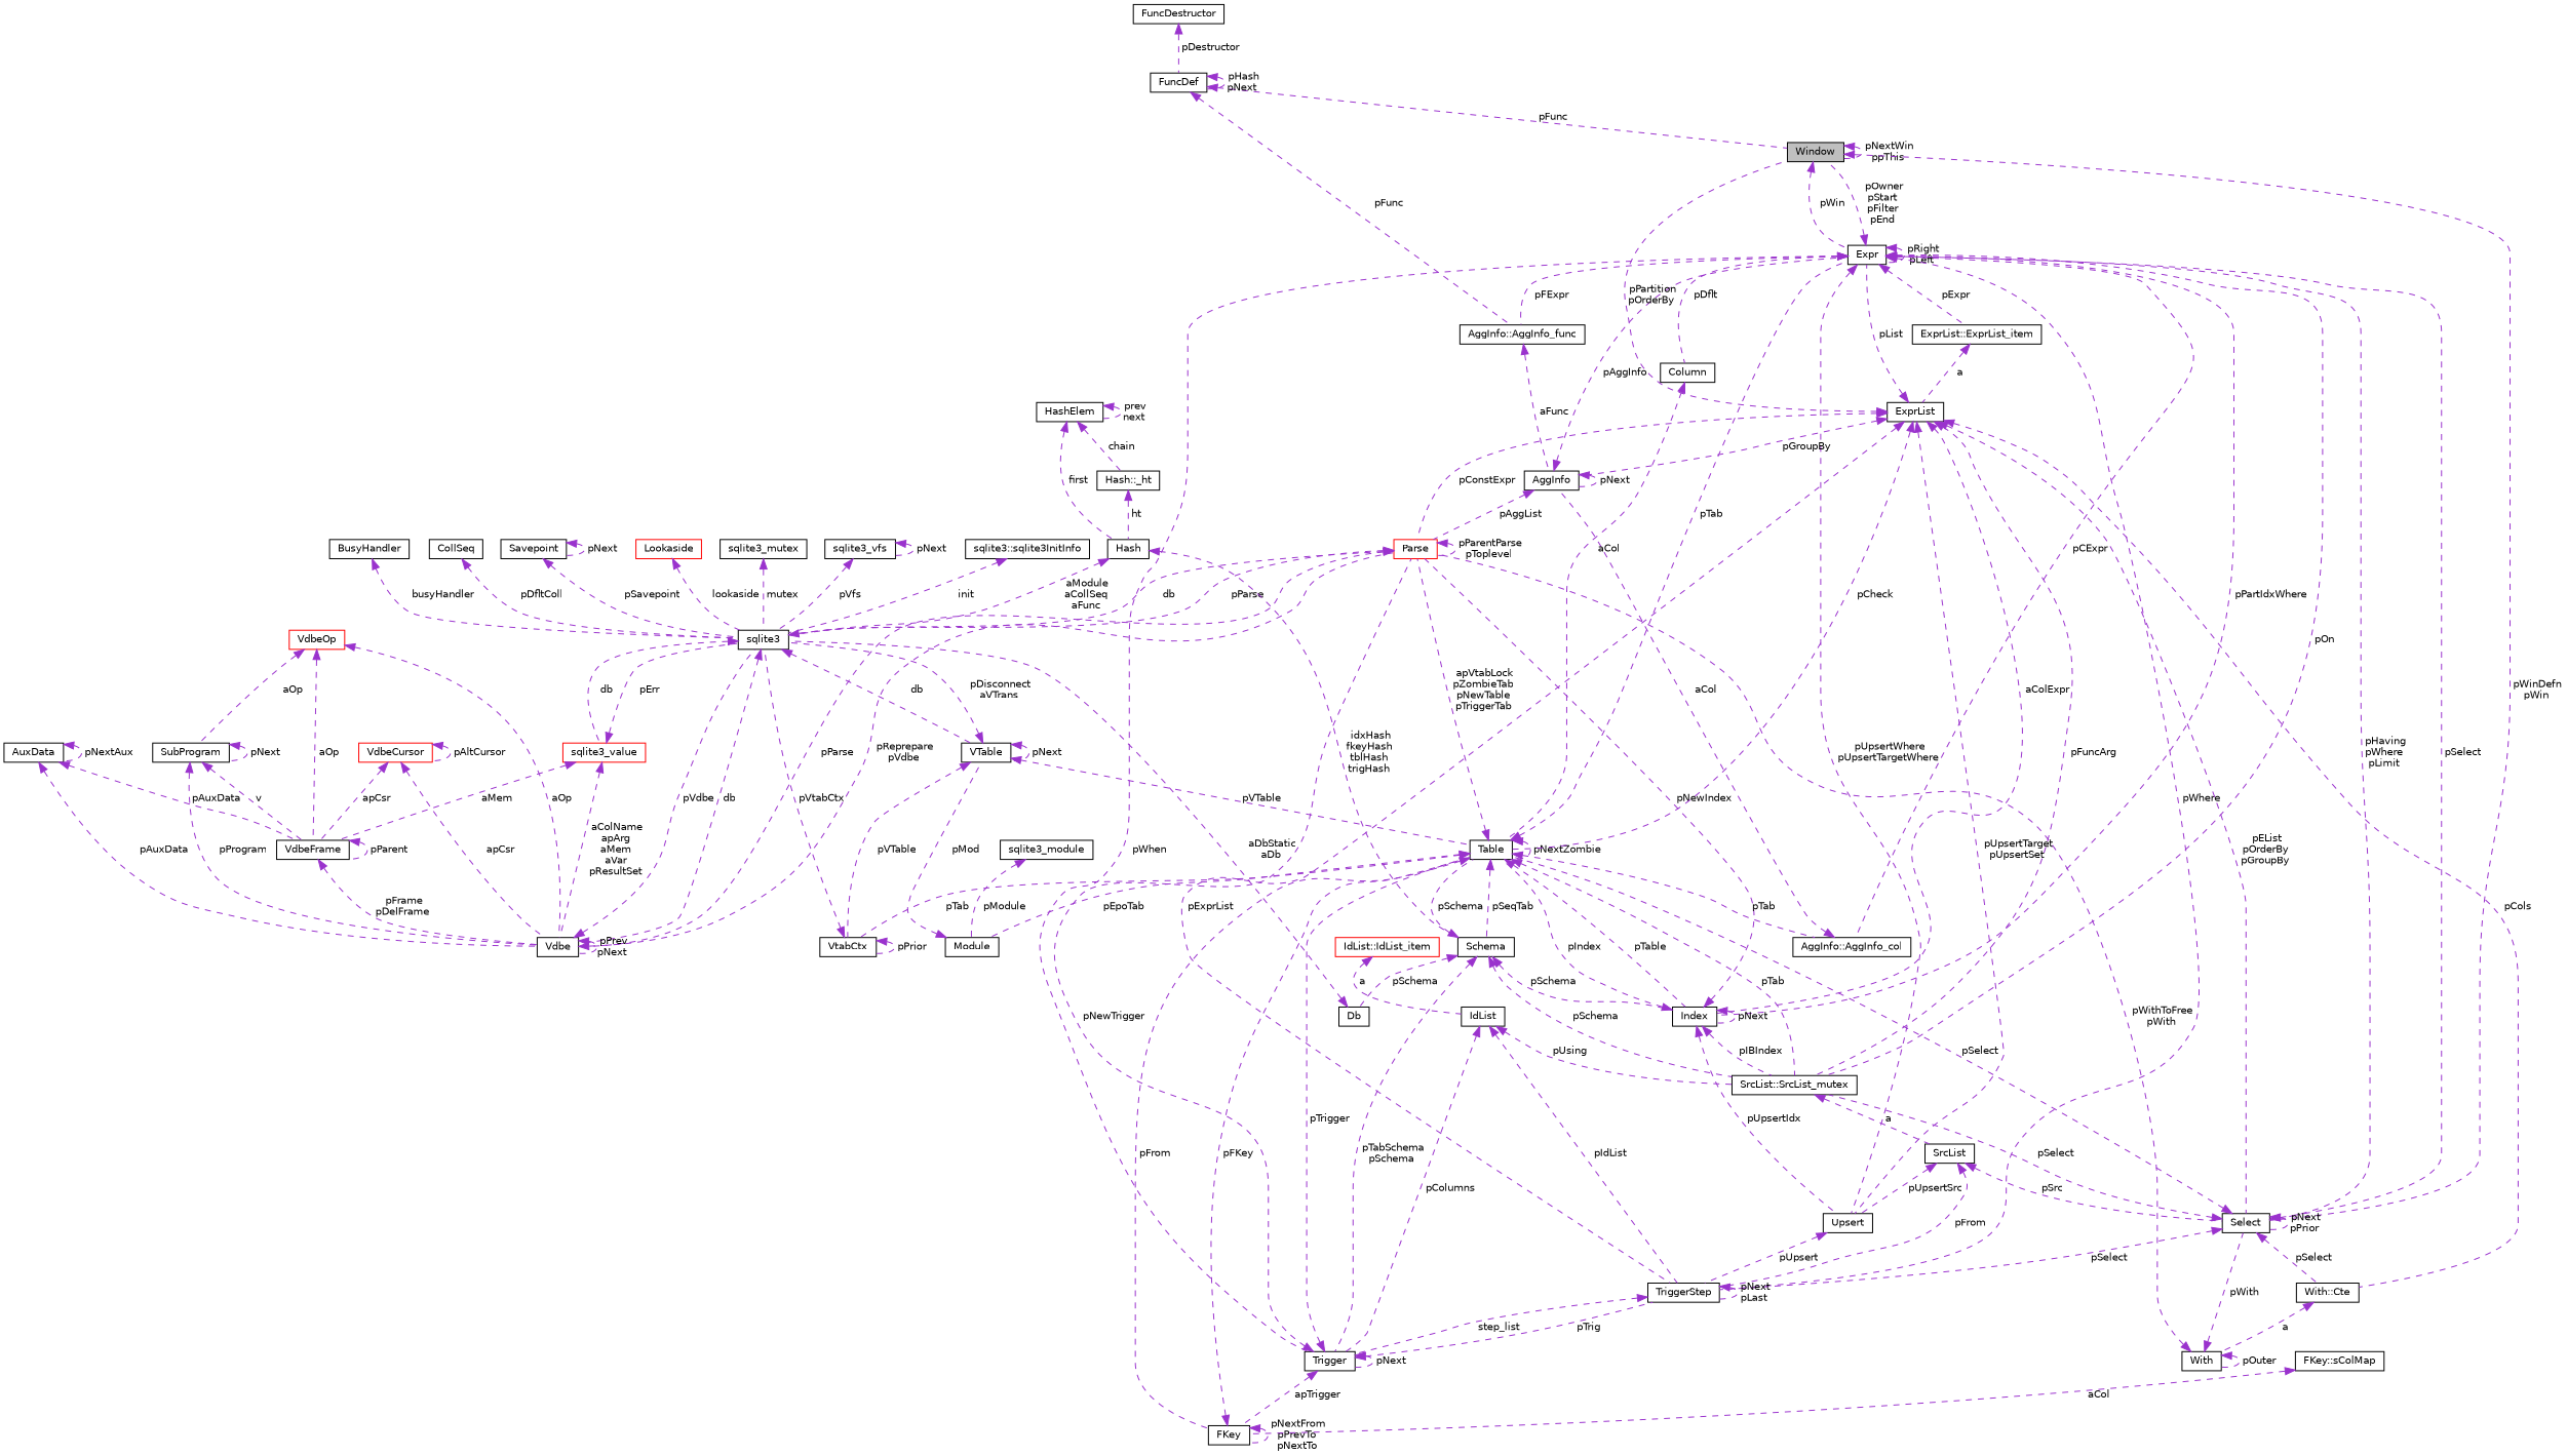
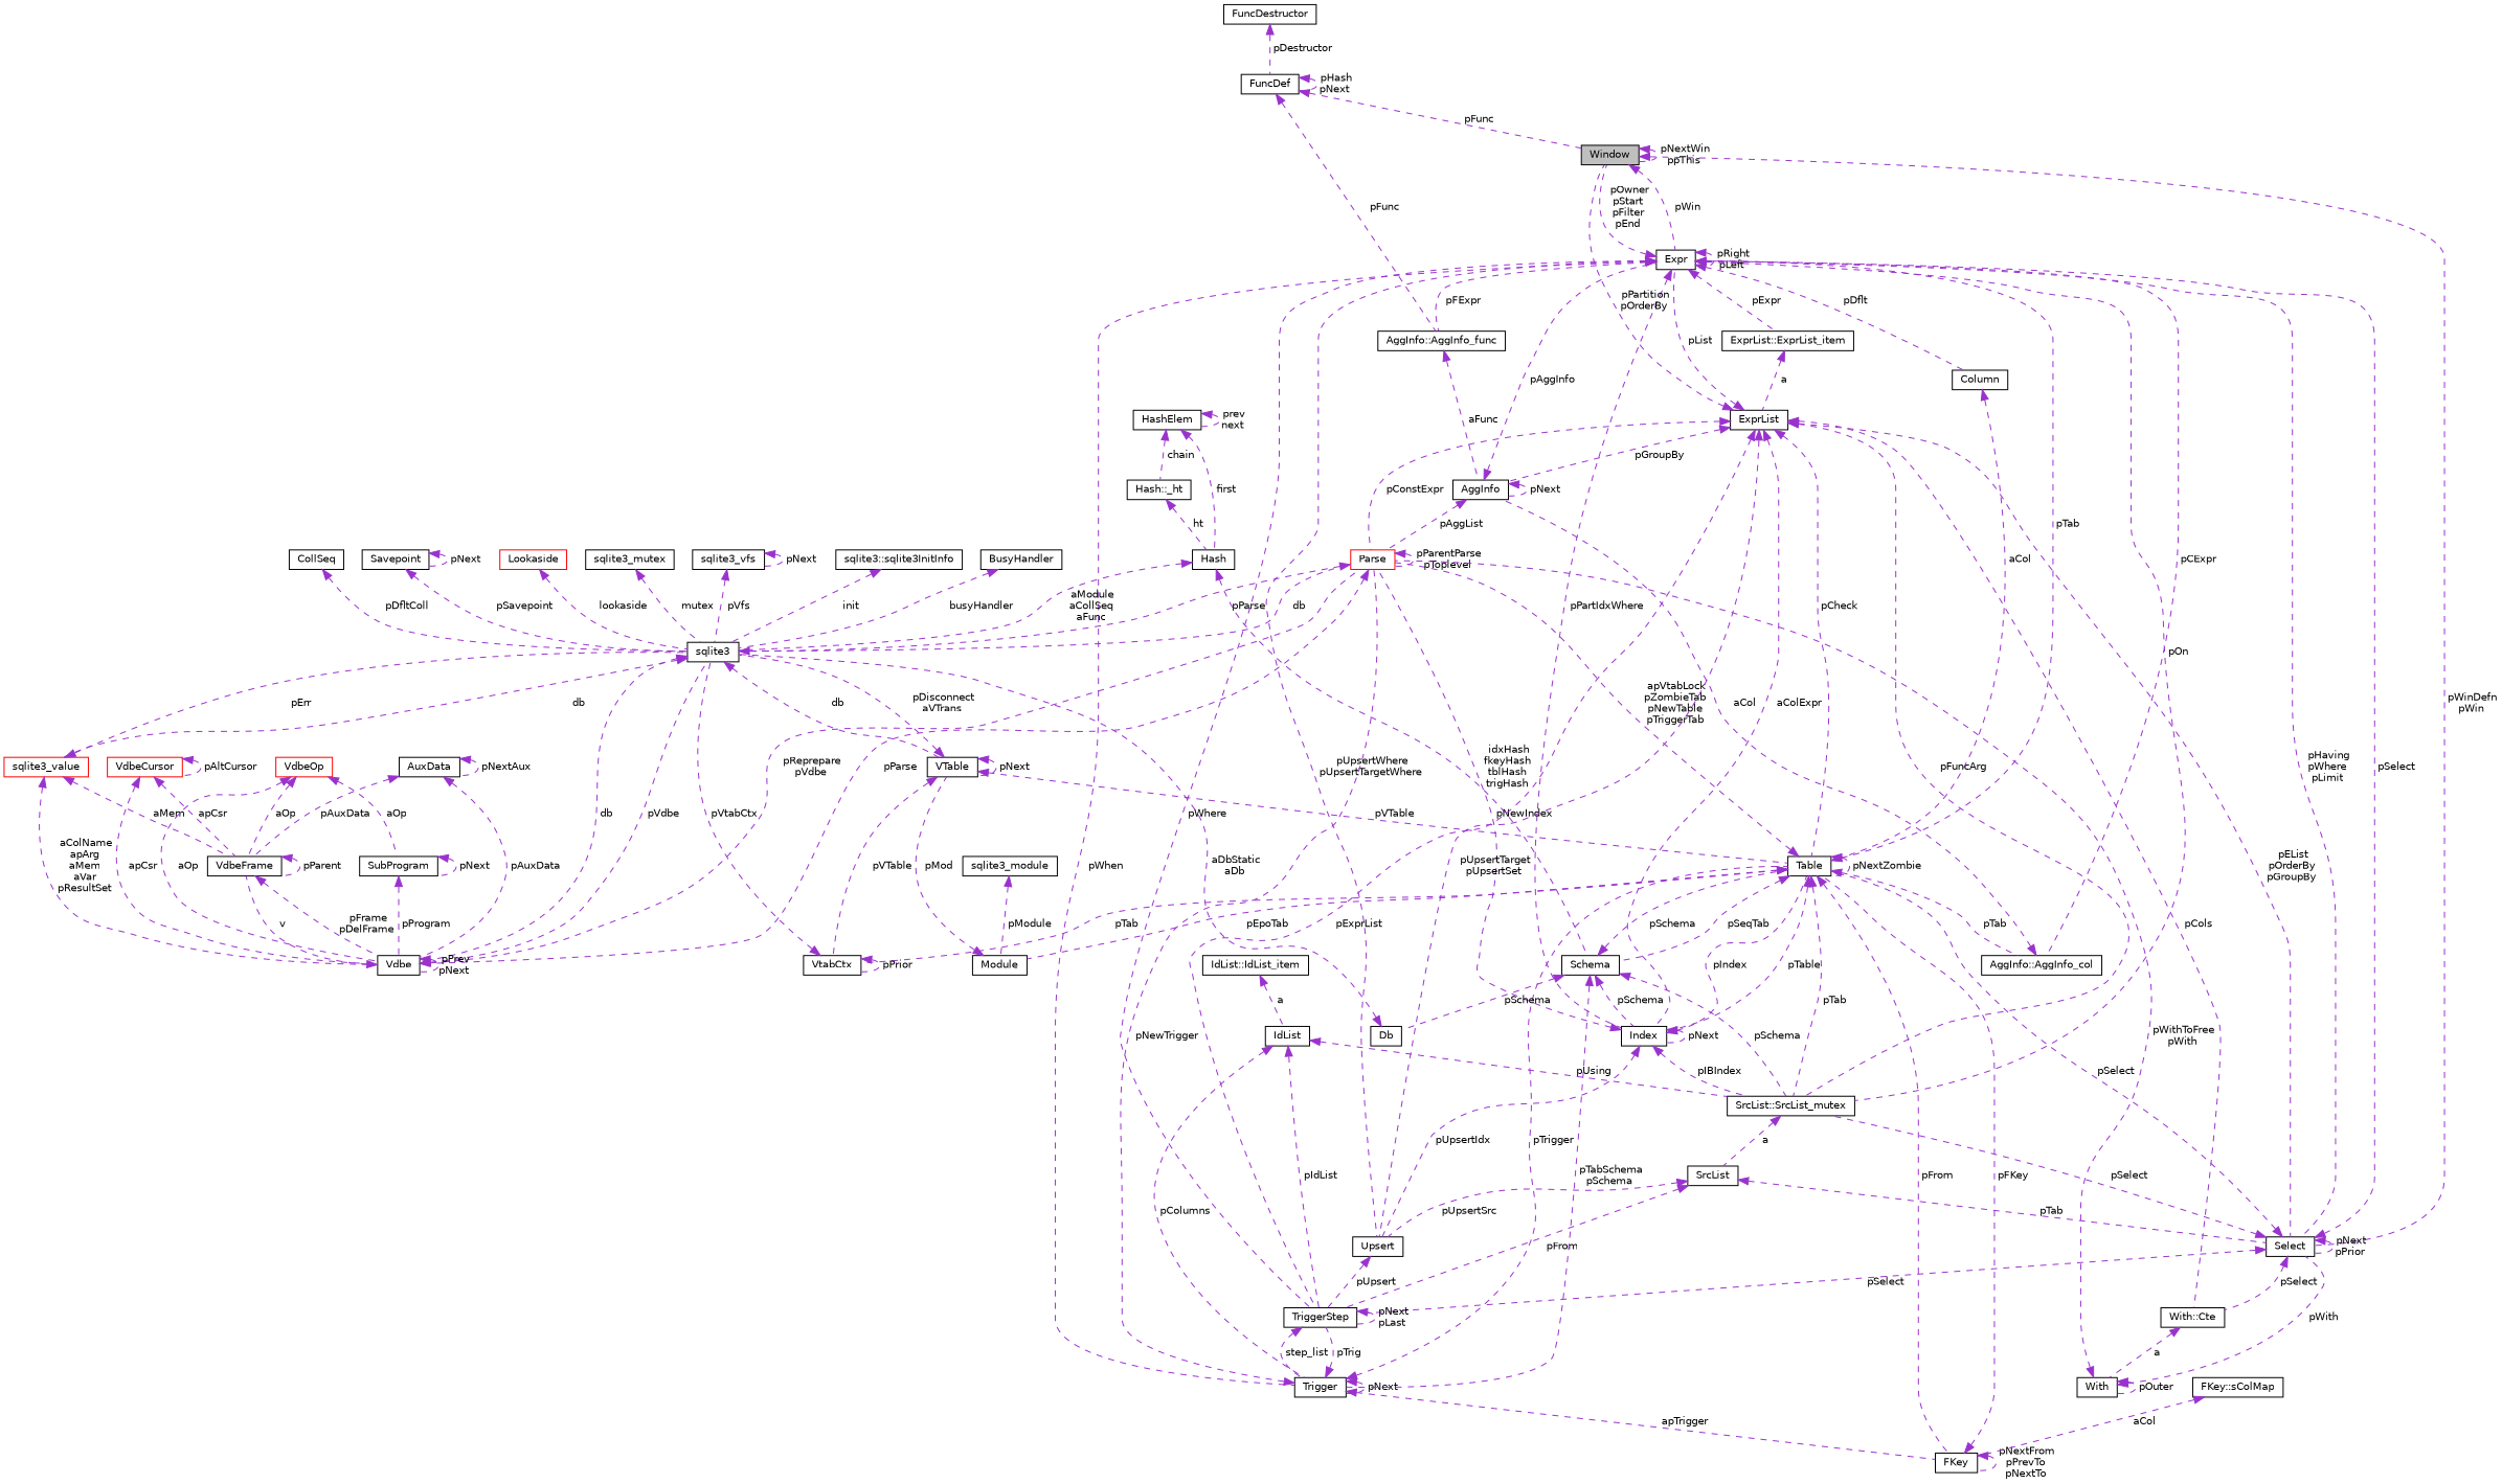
  digraph {
    node [color=black fillcolor=white fontname=Helvetica fontsize=10 shape=record style=filled]
    edge [color=darkorchid3 dir=back fontname=Helvetica fontsize=10 labelfontname=Helvetica labelfontsize=10 style=dashed]
    n1 [fillcolor=grey75 fontcolor=black height=0.2 label=Window width=0.4]
    n2 [height=0.2 label=Expr width=0.4]
    n3 [height=0.2 label=Select width=0.4]
    n4 [height=0.2 label="AggInfo::AggInfo_col" width=0.4]
    n5 [height=0.2 label=Column width=0.4]
    n6 [height=0.2 label=Trigger width=0.4]
    n7 [height=0.2 label=TriggerStep width=0.4]
    n8 [height=0.2 label="ExprList::ExprList_item" width=0.4]
    n9 [height=0.2 label="SrcList::SrcList_mutex" width=0.4]
    n10 [height=0.2 label=Index width=0.4]
    n11 [height=0.2 label=Upsert width=0.4]
    n12 [height=0.2 label="AggInfo::AggInfo_func" width=0.4]
    n13 [height=0.2 label=Table width=0.4]
    n14 [height=0.2 label="With::Cte" width=0.4]
    n15 [height=0.2 label=AggInfo width=0.4]
    n16 [color=red height=0.2 label=Parse width=0.4]
    n17 [height=0.2 label=FKey width=0.4]
    n18 [height=0.2 label=ExprList width=0.4]
    n19 [height=0.2 label=SrcList width=0.4]
    n20 [height=0.2 label=sqlite3 width=0.4]
    n21 [height=0.2 label=Vdbe width=0.4]
    n22 [height=0.2 label=Schema width=0.4]
    n23 [height=0.2 label=VtabCtx width=0.4]
    n24 [height=0.2 label=Module width=0.4]
    n25 [height=0.2 label=Db width=0.4]
    n26 [height=0.2 label=VTable width=0.4]
    n27 [height=0.2 label=Hash width=0.4]
    n28 [color=red height=0.2 label=sqlite3_value width=0.4]
    n29 [height=0.2 label="Hash::_ht" width=0.4]
    n30 [height=0.2 label=HashElem width=0.4]
    n31 [height=0.2 label="FKey::sColMap" width=0.4]
    n32 [height=0.2 label=IdList width=0.4]
-   n33 [color=red height=0.2 label="IdList::IdList_item" width=0.4]
+   n33 [height=0.2 label="IdList::IdList_item" width=0.4]
    n34 [height=0.2 label=With width=0.4]
    n35 [height=0.2 label=VdbeFrame width=0.4]
    n36 [height=0.2 label=AuxData width=0.4]
    n37 [color=red height=0.2 label=VdbeCursor width=0.4]
    n38 [color=red height=0.2 label=VdbeOp width=0.4]
    n39 [height=0.2 label=SubProgram width=0.4]
    n40 [height=0.2 label=Savepoint width=0.4]
    n41 [color=red height=0.2 label=Lookaside width=0.4]
    n42 [height=0.2 label=sqlite3_mutex width=0.4]
    n43 [height=0.2 label=sqlite3_vfs width=0.4]
    n44 [height=0.2 label="sqlite3::sqlite3InitInfo" width=0.4]
    n45 [height=0.2 label=BusyHandler width=0.4]
    n46 [height=0.2 label=CollSeq width=0.4]
    n47 [height=0.2 label=sqlite3_module width=0.4]
    n48 [height=0.2 label=FuncDef width=0.4]
    n49 [height=0.2 label=FuncDestructor width=0.4]
    n1 -> n1 [label=" pNextWin\nppThis"]
    n1 -> n2 [label=" pWin"]
    n1 -> n3 [label=" pWinDefn\npWin"]
    n2 -> n1 [label=" pOwner\npStart\npFilter\npEnd"]
    n2 -> n2 [label=" pRight\npLeft"]
    n2 -> n3 [label=" pHaving\npWhere\npLimit"]
    n2 -> n4 [label=" pCExpr"]
    n2 -> n5 [label=" pDflt"]
    n2 -> n6 [label=" pWhen"]
    n2 -> n7 [label=" pWhere"]
    n2 -> n8 [label=" pExpr"]
    n2 -> n9 [label=" pOn"]
    n2 -> n10 [label=" pPartIdxWhere"]
    n2 -> n11 [label=" pUpsertWhere\npUpsertTargetWhere"]
    n2 -> n12 [label=" pFExpr"]
    n3 -> n2 [label=" pSelect"]
    n3 -> n3 [label=" pNext\npPrior"]
    n3 -> n7 [label=" pSelect"]
    n3 -> n9 [label=" pSelect"]
    n3 -> n13 [label=" pSelect"]
    n3 -> n14 [label=" pSelect"]
    n4 -> n15 [label=" aCol"]
    n5 -> n13 [label=" aCol"]
    n6 -> n6 [label=" pNext"]
    n6 -> n7 [label=" pTrig"]
    n6 -> n13 [label=" pTrigger"]
    n6 -> n16 [label=" pNewTrigger"]
    n6 -> n17 [label=" apTrigger"]
    n7 -> n6 [label=" step_list"]
    n7 -> n7 [label=" pNext\npLast"]
    n8 -> n18 [label=" a"]
    n9 -> n19 [label=" a"]
    n10 -> n9 [label=" pIBIndex"]
    n10 -> n10 [label=" pNext"]
    n10 -> n11 [label=" pUpsertIdx"]
    n10 -> n13 [label=" pIndex"]
    n10 -> n16 [label=" pNewIndex"]
    n11 -> n7 [label=" pUpsert"]
    n12 -> n15 [label=" aFunc"]
    n13 -> n2 [label=" pTab"]
    n13 -> n4 [label=" pTab"]
    n13 -> n9 [label=" pTab"]
    n13 -> n10 [label=" pTable"]
    n13 -> n13 [label=" pNextZombie"]
    n13 -> n16 [label=" apVtabLock\npZombieTab\npNewTable\npTriggerTab"]
    n13 -> n17 [label=" pFrom"]
    n13 -> n22 [label=" pSeqTab"]
    n13 -> n23 [label=" pTab"]
    n13 -> n24 [label=" pEpoTab"]
    n14 -> n34 [label=" a"]
    n15 -> n2 [label=" pAggInfo"]
    n15 -> n15 [label=" pNext"]
    n15 -> n16 [label=" pAggList"]
    n16 -> n16 [label=" pParentParse\npToplevel"]
    n16 -> n20 [label=" pParse"]
    n16 -> n21 [label=" pParse"]
    n17 -> n13 [label=" pFKey"]
    n17 -> n17 [label=" pNextFrom\npPrevTo\npNextTo"]
    n18 -> n1 [label=" pPartition\npOrderBy"]
    n18 -> n2 [label=" pList"]
    n18 -> n3 [label=" pEList\npOrderBy\npGroupBy"]
    n18 -> n7 [label=" pExprList"]
    n18 -> n9 [label=" pFuncArg"]
    n18 -> n10 [label=" aColExpr"]
    n18 -> n11 [label=" pUpsertTarget\npUpsertSet"]
    n18 -> n13 [label=" pCheck"]
    n18 -> n14 [label=" pCols"]
    n18 -> n15 [label=" pGroupBy"]
    n18 -> n16 [label=" pConstExpr"]
-   n19 -> n3 [label=" pSrc"]
+   n19 -> n3 [label=" pTab"]
    n19 -> n7 [label=" pFrom"]
    n19 -> n11 [label=" pUpsertSrc"]
    n20 -> n16 [label=" db"]
    n20 -> n21 [label=" db"]
    n20 -> n26 [label=" db"]
    n20 -> n28 [label=" db"]
    n21 -> n16 [label=" pReprepare\npVdbe"]
    n21 -> n20 [label=" pVdbe"]
    n21 -> n21 [label=" pPrev\npNext"]
-   n39 -> n35 [label=" v"]
+   n21 -> n35 [label=" v"]
    n22 -> n6 [label=" pTabSchema\npSchema"]
    n22 -> n9 [label=" pSchema"]
    n22 -> n10 [label=" pSchema"]
    n22 -> n13 [label=" pSchema"]
    n22 -> n25 [label=" pSchema"]
    n23 -> n20 [label=" pVtabCtx"]
    n23 -> n23 [label=" pPrior"]
    n24 -> n26 [label=" pMod"]
    n25 -> n20 [label=" aDbStatic\naDb"]
    n26 -> n13 [label=" pVTable"]
    n26 -> n20 [label=" pDisconnect\naVTrans"]
    n26 -> n23 [label=" pVTable"]
    n26 -> n26 [label=" pNext"]
    n27 -> n20 [label=" aModule\naCollSeq\naFunc"]
    n27 -> n22 [label=" idxHash\nfkeyHash\ntblHash\ntrigHash"]
    n28 -> n20 [label=" pErr"]
    n28 -> n21 [label=" aColName\napArg\naMem\naVar\npResultSet"]
    n28 -> n35 [label=" aMem"]
    n29 -> n27 [label=" ht"]
    n30 -> n27 [label=" first"]
    n30 -> n29 [label=" chain"]
    n30 -> n30 [label=" prev\nnext"]
    n31 -> n17 [label=" aCol"]
    n32 -> n6 [label=" pColumns"]
    n32 -> n7 [label=" pIdList"]
    n32 -> n9 [label=" pUsing"]
    n33 -> n32 [label=" a"]
    n34 -> n3 [label=" pWith"]
    n34 -> n16 [label=" pWithToFree\npWith"]
    n34 -> n34 [label=" pOuter"]
    n35 -> n21 [label=" pFrame\npDelFrame"]
    n35 -> n35 [label=" pParent"]
    n36 -> n21 [label=" pAuxData"]
    n36 -> n35 [label=" pAuxData"]
    n36 -> n36 [label=" pNextAux"]
    n37 -> n21 [label=" apCsr"]
    n37 -> n35 [label=" apCsr"]
    n37 -> n37 [label=" pAltCursor"]
    n38 -> n21 [label=" aOp"]
    n38 -> n35 [label=" aOp"]
    n38 -> n39 [label=" aOp"]
    n39 -> n21 [label=" pProgram"]
    n39 -> n39 [label=" pNext"]
    n40 -> n20 [label=" pSavepoint"]
    n40 -> n40 [label=" pNext"]
    n41 -> n20 [label=" lookaside"]
    n42 -> n20 [label=" mutex"]
    n43 -> n20 [label=" pVfs"]
    n43 -> n43 [label=" pNext"]
    n44 -> n20 [label=" init"]
    n45 -> n20 [label=" busyHandler"]
    n46 -> n20 [label=" pDfltColl"]
    n47 -> n24 [label=" pModule"]
    n48 -> n1 [label=" pFunc"]
    n48 -> n12 [label=" pFunc"]
    n48 -> n48 [label=" pHash\npNext"]
    n49 -> n48 [label=" pDestructor"]
  }
